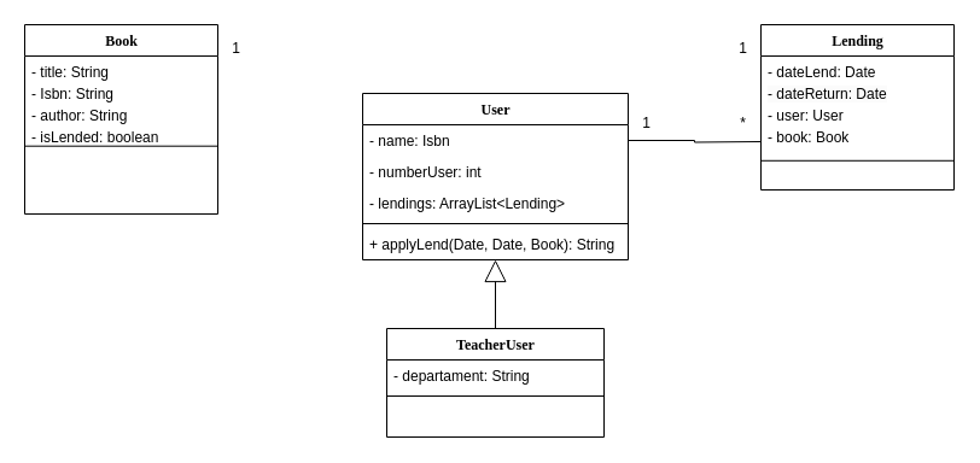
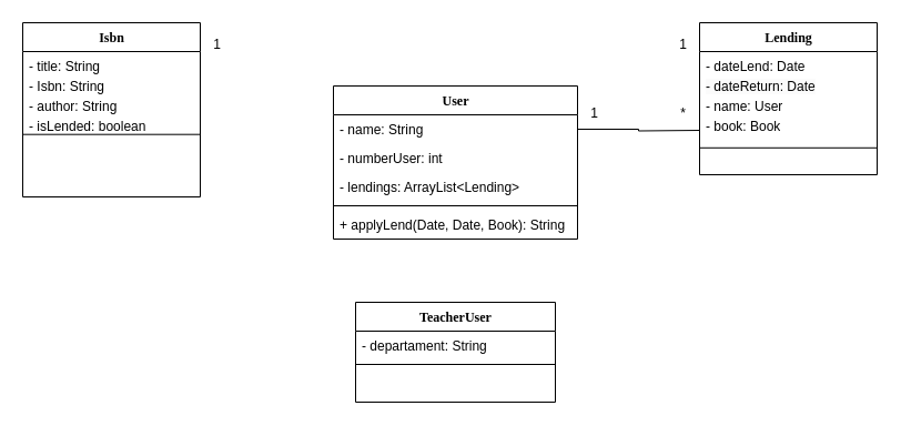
  <mxCell id="0" />
  <mxCell id="1" parent="0" />
  <mxCell id="2" value="User" style="swimlane;html=1;fontStyle=1;align=center;verticalAlign=top;childLayout=stackLayout;horizontal=1;startSize=26;horizontalStack=0;resizeParent=1;resizeLast=0;collapsible=1;marginBottom=0;swimlaneFillColor=#ffffff;rounded=0;shadow=0;comic=0;labelBackgroundColor=none;strokeWidth=1;fillColor=none;fontFamily=Verdana;fontSize=12" parent="1" vertex="1"><mxGeometry x="300" y="77" width="220" height="138" as="geometry" /></mxCell>
- <mxCell id="3" value="- name: Isbn" style="text;html=1;strokeColor=none;fillColor=none;align=left;verticalAlign=top;spacingLeft=4;spacingRight=4;whiteSpace=wrap;overflow=hidden;rotatable=0;points=[[0,0.5],[1,0.5]];portConstraint=eastwest;" parent="2" vertex="1"><mxGeometry y="26" width="220" height="26" as="geometry" /></mxCell>
+ <mxCell id="3" value="- name: String" style="text;html=1;strokeColor=none;fillColor=none;align=left;verticalAlign=top;spacingLeft=4;spacingRight=4;whiteSpace=wrap;overflow=hidden;rotatable=0;points=[[0,0.5],[1,0.5]];portConstraint=eastwest;" parent="2" vertex="1"><mxGeometry y="26" width="220" height="26" as="geometry" /></mxCell>
  <mxCell id="4" value="- numberUser: int" style="text;html=1;strokeColor=none;fillColor=none;align=left;verticalAlign=top;spacingLeft=4;spacingRight=4;whiteSpace=wrap;overflow=hidden;rotatable=0;points=[[0,0.5],[1,0.5]];portConstraint=eastwest;" parent="2" vertex="1"><mxGeometry y="52" width="220" height="26" as="geometry" /></mxCell>
  <mxCell id="5" value="- lendings: ArrayList&amp;lt;Lending&amp;gt;" style="text;html=1;strokeColor=none;fillColor=none;align=left;verticalAlign=top;spacingLeft=4;spacingRight=4;whiteSpace=wrap;overflow=hidden;rotatable=0;points=[[0,0.5],[1,0.5]];portConstraint=eastwest;" vertex="1" parent="2"><mxGeometry y="78" width="220" height="26" as="geometry" /></mxCell>
  <mxCell id="6" value="" style="line;html=1;strokeWidth=1;fillColor=none;align=left;verticalAlign=middle;spacingTop=-1;spacingLeft=3;spacingRight=3;rotatable=0;labelPosition=right;points=[];portConstraint=eastwest;" parent="2" vertex="1"><mxGeometry y="104" width="220" height="8" as="geometry" /></mxCell>
  <mxCell id="7" value="+ applyLend(Date, Date, Book): String" style="text;html=1;strokeColor=none;fillColor=none;align=left;verticalAlign=top;spacingLeft=4;spacingRight=4;whiteSpace=wrap;overflow=hidden;rotatable=0;points=[[0,0.5],[1,0.5]];portConstraint=eastwest;" parent="2" vertex="1"><mxGeometry y="112" width="220" height="26" as="geometry" /></mxCell>
- <mxCell id="8" style="edgeStyle=orthogonalEdgeStyle;html=1;labelBackgroundColor=none;startFill=0;startSize=8;endArrow=block;endFill=0;endSize=16;fontFamily=Verdana;fontSize=12;exitX=0.5;exitY=0;exitDx=0;exitDy=0;entryX=0.5;entryY=1;entryDx=0;entryDy=0;" parent="1" source="9" target="2" edge="1"><mxGeometry relative="1" as="geometry"><Array as="points" /><mxPoint x="300" y="447" as="sourcePoint" /><mxPoint x="380" y="367" as="targetPoint" /></mxGeometry></mxCell>
  <mxCell id="9" value="TeacherUser" style="swimlane;html=1;fontStyle=1;align=center;verticalAlign=top;childLayout=stackLayout;horizontal=1;startSize=26;horizontalStack=0;resizeParent=1;resizeLast=0;collapsible=1;marginBottom=0;swimlaneFillColor=#ffffff;rounded=0;shadow=0;comic=0;labelBackgroundColor=none;strokeWidth=1;fillColor=none;fontFamily=Verdana;fontSize=12" vertex="1" parent="1"><mxGeometry x="320" y="272" width="180" height="90" as="geometry" /></mxCell>
  <mxCell id="10" value="- departament: String" style="text;html=1;strokeColor=none;fillColor=none;align=left;verticalAlign=top;spacingLeft=4;spacingRight=4;whiteSpace=wrap;overflow=hidden;rotatable=0;points=[[0,0.5],[1,0.5]];portConstraint=eastwest;" vertex="1" parent="9"><mxGeometry y="26" width="180" height="26" as="geometry" /></mxCell>
  <mxCell id="11" value="" style="line;html=1;strokeWidth=1;fillColor=none;align=left;verticalAlign=middle;spacingTop=-1;spacingLeft=3;spacingRight=3;rotatable=0;labelPosition=right;points=[];portConstraint=eastwest;" vertex="1" parent="9"><mxGeometry y="52" width="180" height="8" as="geometry" /></mxCell>
  <mxCell id="12" value="" style="group" vertex="1" connectable="0" parent="1"><mxGeometry x="20" y="20" width="190" height="157" as="geometry" /></mxCell>
- <mxCell id="13" value="Book" style="swimlane;html=1;fontStyle=1;align=center;verticalAlign=top;childLayout=stackLayout;horizontal=1;startSize=26;horizontalStack=0;resizeParent=1;resizeLast=0;collapsible=1;marginBottom=0;swimlaneFillColor=#ffffff;rounded=0;shadow=0;comic=0;labelBackgroundColor=none;strokeWidth=1;fillColor=none;fontFamily=Verdana;fontSize=12" parent="12" vertex="1"><mxGeometry width="160" height="157" as="geometry" /></mxCell>
+ <mxCell id="13" value="Isbn" style="swimlane;html=1;fontStyle=1;align=center;verticalAlign=top;childLayout=stackLayout;horizontal=1;startSize=26;horizontalStack=0;resizeParent=1;resizeLast=0;collapsible=1;marginBottom=0;swimlaneFillColor=#ffffff;rounded=0;shadow=0;comic=0;labelBackgroundColor=none;strokeWidth=1;fillColor=none;fontFamily=Verdana;fontSize=12" parent="12" vertex="1"><mxGeometry width="160" height="157" as="geometry" /></mxCell>
  <mxCell id="14" value="- title: String" style="text;html=1;strokeColor=none;fillColor=none;align=left;verticalAlign=top;spacingLeft=4;spacingRight=4;whiteSpace=wrap;overflow=hidden;rotatable=0;points=[[0,0.5],[1,0.5]];portConstraint=eastwest;" parent="13" vertex="1"><mxGeometry y="26" width="160" height="17.982" as="geometry" /></mxCell>
  <mxCell id="15" value="- Isbn: String" style="text;html=1;strokeColor=none;fillColor=none;align=left;verticalAlign=top;spacingLeft=4;spacingRight=4;whiteSpace=wrap;overflow=hidden;rotatable=0;points=[[0,0.5],[1,0.5]];portConstraint=eastwest;" parent="13" vertex="1"><mxGeometry y="43.982" width="160" height="17.982" as="geometry" /></mxCell>
  <mxCell id="16" value="- author: String" style="text;html=1;strokeColor=none;fillColor=none;align=left;verticalAlign=top;spacingLeft=4;spacingRight=4;whiteSpace=wrap;overflow=hidden;rotatable=0;points=[[0,0.5],[1,0.5]];portConstraint=eastwest;" parent="13" vertex="1"><mxGeometry y="61.965" width="160" height="17.982" as="geometry" /></mxCell>
  <mxCell id="17" value="- isLended: boolean" style="text;html=1;strokeColor=none;fillColor=none;align=left;verticalAlign=top;spacingLeft=4;spacingRight=4;whiteSpace=wrap;overflow=hidden;rotatable=0;points=[[0,0.5],[1,0.5]];portConstraint=eastwest;" parent="13" vertex="1"><mxGeometry y="79.947" width="160" height="17.982" as="geometry" /></mxCell>
  <mxCell id="18" value="" style="line;html=1;strokeWidth=1;fillColor=none;align=left;verticalAlign=middle;spacingTop=-1;spacingLeft=3;spacingRight=3;rotatable=0;labelPosition=right;points=[];portConstraint=eastwest;" parent="13" vertex="1"><mxGeometry y="97.93" width="160" height="5.533" as="geometry" /></mxCell>
  <mxCell id="19" value="1" style="text;html=1;align=center;verticalAlign=middle;resizable=0;points=[];autosize=1;strokeColor=none;fillColor=none;" vertex="1" parent="12"><mxGeometry x="160" y="4.841" width="30" height="30" as="geometry" /></mxCell>
  <mxCell id="20" value="" style="group" vertex="1" connectable="0" parent="1"><mxGeometry x="600" y="20" width="190" height="137" as="geometry" /></mxCell>
  <mxCell id="21" value="Lending" style="swimlane;html=1;fontStyle=1;align=center;verticalAlign=top;childLayout=stackLayout;horizontal=1;startSize=26;horizontalStack=0;resizeParent=1;resizeLast=0;collapsible=1;marginBottom=0;swimlaneFillColor=#ffffff;rounded=0;shadow=0;comic=0;labelBackgroundColor=none;strokeWidth=1;fillColor=none;fontFamily=Verdana;fontSize=12" parent="20" vertex="1"><mxGeometry x="30" width="160" height="137" as="geometry" /></mxCell>
  <mxCell id="22" value="- dateLend: Date" style="text;html=1;strokeColor=none;fillColor=none;align=left;verticalAlign=top;spacingLeft=4;spacingRight=4;whiteSpace=wrap;overflow=hidden;rotatable=0;points=[[0,0.5],[1,0.5]];portConstraint=eastwest;" parent="21" vertex="1"><mxGeometry y="26" width="160" height="18.081" as="geometry" /></mxCell>
  <mxCell id="23" value="&lt;span style=&quot;color: rgb(0, 0, 0); font-family: Helvetica; font-size: 12px; font-style: normal; font-variant-ligatures: normal; font-variant-caps: normal; font-weight: 400; letter-spacing: normal; orphans: 2; text-align: left; text-indent: 0px; text-transform: none; widows: 2; word-spacing: 0px; -webkit-text-stroke-width: 0px; white-space: normal; background-color: rgb(251, 251, 251); text-decoration-thickness: initial; text-decoration-style: initial; text-decoration-color: initial; display: inline !important; float: none;&quot;&gt;- dateReturn: Date&lt;/span&gt;" style="text;html=1;strokeColor=none;fillColor=none;align=left;verticalAlign=top;spacingLeft=4;spacingRight=4;whiteSpace=wrap;overflow=hidden;rotatable=0;points=[[0,0.5],[1,0.5]];portConstraint=eastwest;" vertex="1" parent="21"><mxGeometry y="44.081" width="160" height="18.081" as="geometry" /></mxCell>
- <mxCell id="24" value="- user: User" style="text;html=1;strokeColor=none;fillColor=none;align=left;verticalAlign=top;spacingLeft=4;spacingRight=4;whiteSpace=wrap;overflow=hidden;rotatable=0;points=[[0,0.5],[1,0.5]];portConstraint=eastwest;" vertex="1" parent="21"><mxGeometry y="62.162" width="160" height="18.081" as="geometry" /></mxCell>
+ <mxCell id="24" value="- name: User" style="text;html=1;strokeColor=none;fillColor=none;align=left;verticalAlign=top;spacingLeft=4;spacingRight=4;whiteSpace=wrap;overflow=hidden;rotatable=0;points=[[0,0.5],[1,0.5]];portConstraint=eastwest;" vertex="1" parent="21"><mxGeometry y="62.162" width="160" height="18.081" as="geometry" /></mxCell>
  <mxCell id="25" value="- book: Book" style="text;html=1;strokeColor=none;fillColor=none;align=left;verticalAlign=top;spacingLeft=4;spacingRight=4;whiteSpace=wrap;overflow=hidden;rotatable=0;points=[[0,0.5],[1,0.5]];portConstraint=eastwest;" vertex="1" parent="21"><mxGeometry y="80.244" width="160" height="29.76" as="geometry" /></mxCell>
  <mxCell id="26" value="" style="line;html=1;strokeWidth=1;fillColor=none;align=left;verticalAlign=middle;spacingTop=-1;spacingLeft=3;spacingRight=3;rotatable=0;labelPosition=right;points=[];portConstraint=eastwest;" parent="21" vertex="1"><mxGeometry y="110.004" width="160" height="5.563" as="geometry" /></mxCell>
  <mxCell id="27" value="1" style="text;html=1;align=center;verticalAlign=middle;resizable=0;points=[];autosize=1;strokeColor=none;fillColor=none;" vertex="1" parent="20"><mxGeometry y="4.868" width="30" height="30" as="geometry" /></mxCell>
  <mxCell id="28" value="*" style="text;html=1;align=center;verticalAlign=middle;resizable=0;points=[];autosize=1;strokeColor=none;fillColor=none;" vertex="1" parent="20"><mxGeometry y="67.004" width="30" height="30" as="geometry" /></mxCell>
  <mxCell id="29" style="edgeStyle=orthogonalEdgeStyle;rounded=0;orthogonalLoop=1;jettySize=auto;html=1;exitX=1;exitY=0.5;exitDx=0;exitDy=0;endArrow=none;startFill=0;" edge="1" parent="1" source="3"><mxGeometry relative="1" as="geometry"><mxPoint x="630" y="117" as="targetPoint" /></mxGeometry></mxCell>
  <mxCell id="30" value="1" style="text;html=1;align=center;verticalAlign=middle;resizable=0;points=[];autosize=1;strokeColor=none;fillColor=none;" vertex="1" parent="1"><mxGeometry x="520" y="87" width="30" height="30" as="geometry" /></mxCell>
